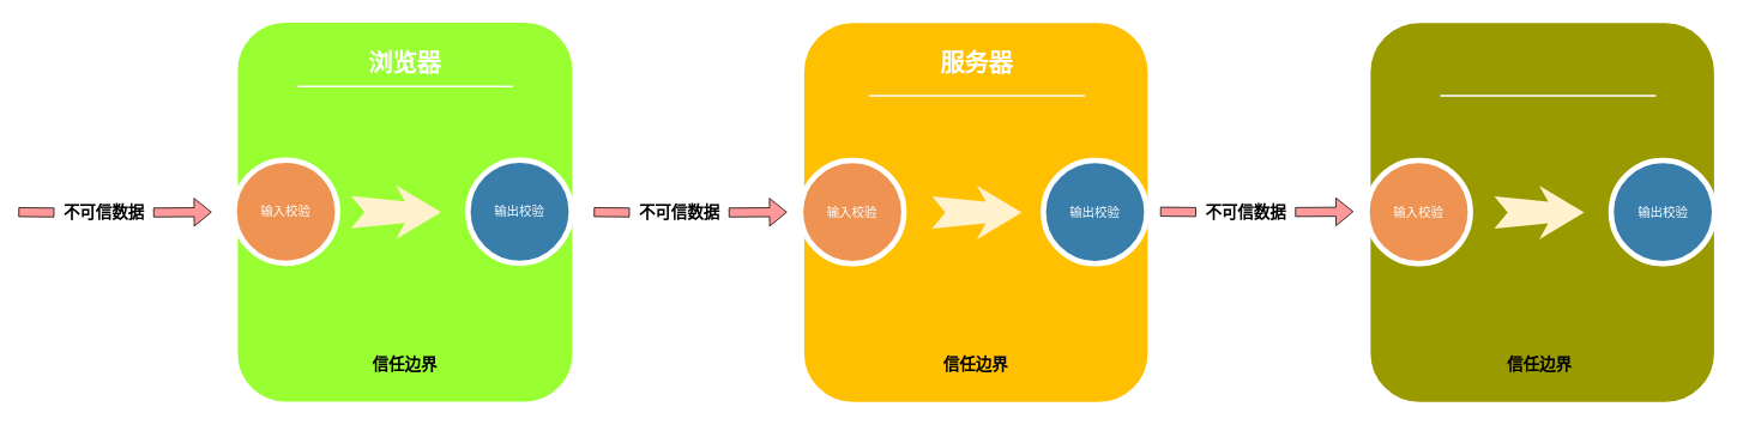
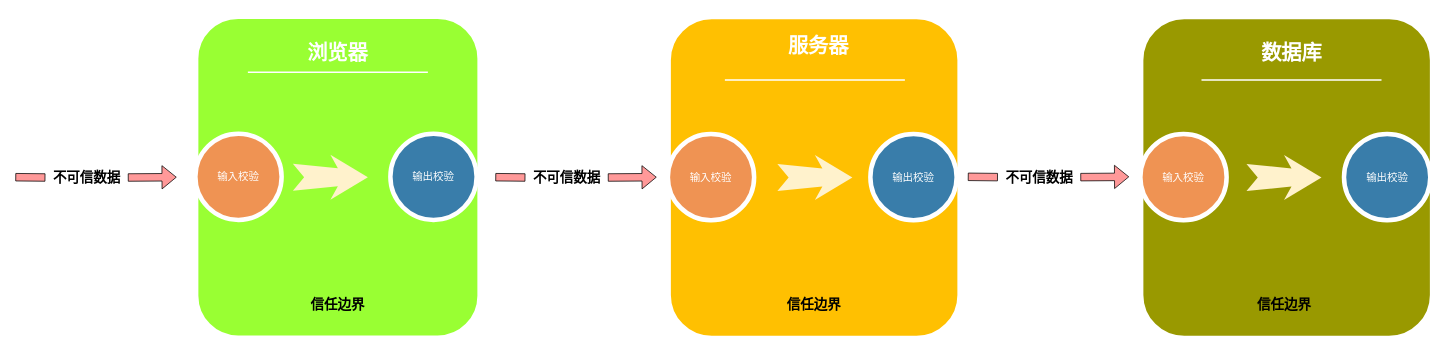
  <mxCell id="0" />
  <mxCell id="1" parent="0" />
  <mxCell id="2" value="" style="whiteSpace=wrap;html=1;rounded=1;shadow=0;strokeWidth=8;fontSize=20;align=center;fillColor=#99FF33;strokeColor=#FFFFFF;" parent="1" vertex="1"><mxGeometry x="260" y="20.5" width="380" height="430" as="geometry" /></mxCell>
  <mxCell id="3" value="浏览器" style="text;html=1;strokeColor=none;fillColor=none;align=center;verticalAlign=middle;whiteSpace=wrap;rounded=0;shadow=0;fontSize=27;fontColor=#FFFFFF;fontStyle=1" parent="1" vertex="1"><mxGeometry x="310" y="40.5" width="280" height="60" as="geometry" /></mxCell>
  <mxCell id="4" value="" style="line;strokeWidth=2;html=1;rounded=0;shadow=0;fontSize=27;align=center;fillColor=none;strokeColor=#FFFFFF;" parent="1" vertex="1"><mxGeometry x="330" y="90.5" width="240" height="10" as="geometry" /></mxCell>
  <mxCell id="5" value="" style="html=1;shadow=0;dashed=0;align=center;verticalAlign=middle;shape=mxgraph.arrows2.stylisedArrow;dy=0.6;dx=40;notch=15;feather=0.4;rounded=0;strokeWidth=1;fontSize=27;strokeColor=none;fillColor=#fff2cc;" parent="1" vertex="1"><mxGeometry x="390" y="205.5" width="100" height="60" as="geometry" /></mxCell>
  <mxCell id="6" value="输出校验" style="ellipse;whiteSpace=wrap;html=1;rounded=0;shadow=0;strokeWidth=6;fontSize=14;align=center;fillColor=#397DAA;strokeColor=#FFFFFF;fontColor=#FFFFFF;" parent="1" vertex="1"><mxGeometry x="520" y="177.5" width="115" height="115" as="geometry" /></mxCell>
  <mxCell id="7" value="输入校验" style="ellipse;whiteSpace=wrap;html=1;rounded=0;shadow=0;strokeWidth=6;fontSize=14;align=center;fillColor=#EF9353;strokeColor=#FFFFFF;fontColor=#FFFFFF;" vertex="1" parent="1"><mxGeometry x="260" y="177.5" width="115" height="115" as="geometry" /></mxCell>
  <mxCell id="8" value="" style="whiteSpace=wrap;html=1;rounded=1;shadow=0;strokeWidth=8;fontSize=20;align=center;fillColor=#FFC001;strokeColor=#FFFFFF;" parent="1" vertex="1"><mxGeometry x="890" y="21" width="390" height="430" as="geometry" /></mxCell>
- <mxCell id="9" value="服务器" style="text;html=1;strokeColor=none;fillColor=none;align=center;verticalAlign=middle;whiteSpace=wrap;rounded=0;shadow=0;fontSize=27;fontColor=#FFFFFF;fontStyle=1" parent="1" vertex="1"><mxGeometry x="946" y="41" width="280" height="60" as="geometry" /></mxCell>
+ <mxCell id="9" value="服务器" style="text;html=1;strokeColor=none;fillColor=none;align=center;verticalAlign=middle;whiteSpace=wrap;rounded=0;shadow=0;fontSize=27;fontColor=#FFFFFF;fontStyle=1" parent="1" vertex="1"><mxGeometry x="951" y="31" width="280" height="60" as="geometry" /></mxCell>
  <mxCell id="10" value="" style="line;strokeWidth=2;html=1;rounded=0;shadow=0;fontSize=27;align=center;fillColor=none;strokeColor=#FFFFFF;" parent="1" vertex="1"><mxGeometry x="966" y="101" width="240" height="10" as="geometry" /></mxCell>
  <mxCell id="11" value="" style="html=1;shadow=0;dashed=0;align=center;verticalAlign=middle;shape=mxgraph.arrows2.stylisedArrow;dy=0.6;dx=40;notch=15;feather=0.4;rounded=0;strokeWidth=1;fontSize=27;strokeColor=none;fillColor=#fff2cc;" parent="1" vertex="1"><mxGeometry x="1036" y="206" width="100" height="60" as="geometry" /></mxCell>
  <mxCell id="12" value="输出校验" style="ellipse;whiteSpace=wrap;html=1;rounded=0;shadow=0;strokeWidth=6;fontSize=14;align=center;fillColor=#397DAA;strokeColor=#FFFFFF;fontColor=#FFFFFF;" vertex="1" parent="1"><mxGeometry x="1160" y="178" width="115" height="115" as="geometry" /></mxCell>
  <mxCell id="13" value="输入校验" style="ellipse;whiteSpace=wrap;html=1;rounded=0;shadow=0;strokeWidth=6;fontSize=14;align=center;fillColor=#EF9353;strokeColor=#FFFFFF;fontColor=#FFFFFF;" vertex="1" parent="1"><mxGeometry x="890" y="178" width="115" height="115" as="geometry" /></mxCell>
  <mxCell id="14" value="" style="whiteSpace=wrap;html=1;rounded=1;shadow=0;strokeWidth=8;fontSize=20;align=center;fillColor=#999900;strokeColor=#FFFFFF;" parent="1" vertex="1"><mxGeometry x="1520" y="21" width="390" height="430" as="geometry" /></mxCell>
+ <mxCell id="15" value="数据库" style="text;html=1;strokeColor=none;fillColor=none;align=center;verticalAlign=middle;whiteSpace=wrap;rounded=0;shadow=0;fontSize=27;fontColor=#FFFFFF;fontStyle=1" parent="1" vertex="1"><mxGeometry x="1581.5" y="41" width="280" height="60" as="geometry" /></mxCell>
  <mxCell id="16" value="" style="line;strokeWidth=2;html=1;rounded=0;shadow=0;fontSize=27;align=center;fillColor=none;strokeColor=#FFFFFF;" parent="1" vertex="1"><mxGeometry x="1601.5" y="101" width="240" height="10" as="geometry" /></mxCell>
  <mxCell id="17" value="输入校验" style="ellipse;whiteSpace=wrap;html=1;rounded=0;shadow=0;strokeWidth=6;fontSize=14;align=center;fillColor=#EF9353;strokeColor=#FFFFFF;fontColor=#FFFFFF;" parent="1" vertex="1"><mxGeometry x="1520" y="178" width="115" height="115" as="geometry" /></mxCell>
  <mxCell id="18" value="输出校验" style="ellipse;whiteSpace=wrap;html=1;rounded=0;shadow=0;strokeWidth=6;fontSize=14;align=center;fillColor=#397DAA;strokeColor=#FFFFFF;fontColor=#FFFFFF;" vertex="1" parent="1"><mxGeometry x="1791.5" y="178" width="115" height="115" as="geometry" /></mxCell>
  <mxCell id="19" value="" style="html=1;shadow=0;dashed=0;align=center;verticalAlign=middle;shape=mxgraph.arrows2.stylisedArrow;dy=0.6;dx=40;notch=15;feather=0.4;rounded=0;strokeWidth=1;fontSize=27;strokeColor=none;fillColor=#fff2cc;" vertex="1" parent="1"><mxGeometry x="1661.5" y="206" width="100" height="60" as="geometry" /></mxCell>
  <mxCell id="20" value="" style="group" vertex="1" connectable="0" parent="1"><mxGeometry x="1290" y="225.5" width="215.0" height="20" as="geometry" /></mxCell>
  <mxCell id="21" value="" style="shape=flexArrow;endArrow=classic;html=1;rounded=0;exitX=1;exitY=0.5;exitDx=0;exitDy=0;entryX=0;entryY=0.5;entryDx=0;entryDy=0;fillColor=#FF9999;startArrow=none;" edge="1" parent="20" source="22"><mxGeometry width="50" height="50" relative="1" as="geometry"><mxPoint y="9.59" as="sourcePoint" /><mxPoint x="215.0" y="9.59" as="targetPoint" /></mxGeometry></mxCell>
  <mxCell id="22" value="&lt;font style=&quot;font-size: 18px&quot;&gt;&lt;b&gt;不可信数据&lt;/b&gt;&lt;/font&gt;" style="text;html=1;align=center;verticalAlign=middle;resizable=0;points=[];autosize=1;strokeColor=none;fillColor=none;" vertex="1" parent="20"><mxGeometry x="40.0" width="110" height="20" as="geometry" /></mxCell>
  <mxCell id="23" value="" style="shape=flexArrow;endArrow=none;html=1;rounded=0;exitX=1;exitY=0.5;exitDx=0;exitDy=0;entryX=0;entryY=0.5;entryDx=0;entryDy=0;fillColor=#FF9999;" edge="1" parent="20" target="22"><mxGeometry width="50" height="50" relative="1" as="geometry"><mxPoint y="9.59" as="sourcePoint" /><mxPoint x="215.0" y="9.59" as="targetPoint" /></mxGeometry></mxCell>
  <mxCell id="24" value="" style="group" vertex="1" connectable="0" parent="1"><mxGeometry x="660" y="226" width="215.0" height="20" as="geometry" /></mxCell>
  <mxCell id="25" value="" style="shape=flexArrow;endArrow=classic;html=1;rounded=0;exitX=1;exitY=0.5;exitDx=0;exitDy=0;entryX=0;entryY=0.5;entryDx=0;entryDy=0;fillColor=#FF9999;startArrow=none;" edge="1" parent="24" source="26"><mxGeometry width="50" height="50" relative="1" as="geometry"><mxPoint y="9.59" as="sourcePoint" /><mxPoint x="215.0" y="9.59" as="targetPoint" /></mxGeometry></mxCell>
  <mxCell id="26" value="&lt;font style=&quot;font-size: 18px&quot;&gt;&lt;b&gt;不可信数据&lt;/b&gt;&lt;/font&gt;" style="text;html=1;align=center;verticalAlign=middle;resizable=0;points=[];autosize=1;strokeColor=none;fillColor=none;" vertex="1" parent="24"><mxGeometry x="40.0" width="110" height="20" as="geometry" /></mxCell>
  <mxCell id="27" value="" style="shape=flexArrow;endArrow=none;html=1;rounded=0;exitX=1;exitY=0.5;exitDx=0;exitDy=0;entryX=0;entryY=0.5;entryDx=0;entryDy=0;fillColor=#FF9999;" edge="1" parent="24" target="26"><mxGeometry width="50" height="50" relative="1" as="geometry"><mxPoint y="9.59" as="sourcePoint" /><mxPoint x="215.0" y="9.59" as="targetPoint" /></mxGeometry></mxCell>
  <mxCell id="28" value="" style="group" vertex="1" connectable="0" parent="1"><mxGeometry x="20" y="226" width="215.0" height="20" as="geometry" /></mxCell>
  <mxCell id="29" value="" style="shape=flexArrow;endArrow=classic;html=1;rounded=0;exitX=1;exitY=0.5;exitDx=0;exitDy=0;entryX=0;entryY=0.5;entryDx=0;entryDy=0;fillColor=#FF9999;startArrow=none;" edge="1" parent="28" source="30"><mxGeometry width="50" height="50" relative="1" as="geometry"><mxPoint y="9.59" as="sourcePoint" /><mxPoint x="215.0" y="9.59" as="targetPoint" /></mxGeometry></mxCell>
  <mxCell id="30" value="&lt;font style=&quot;font-size: 18px&quot;&gt;&lt;b&gt;不可信数据&lt;/b&gt;&lt;/font&gt;" style="text;html=1;align=center;verticalAlign=middle;resizable=0;points=[];autosize=1;strokeColor=none;fillColor=none;" vertex="1" parent="28"><mxGeometry x="40.0" width="110" height="20" as="geometry" /></mxCell>
  <mxCell id="31" value="" style="shape=flexArrow;endArrow=none;html=1;rounded=0;exitX=1;exitY=0.5;exitDx=0;exitDy=0;entryX=0;entryY=0.5;entryDx=0;entryDy=0;fillColor=#FF9999;" edge="1" parent="28" target="30"><mxGeometry width="50" height="50" relative="1" as="geometry"><mxPoint y="9.59" as="sourcePoint" /><mxPoint x="215.0" y="9.59" as="targetPoint" /></mxGeometry></mxCell>
  <mxCell id="32" value="&lt;font style=&quot;font-size: 18px&quot;&gt;&lt;b&gt;信任边界&lt;/b&gt;&lt;/font&gt;" style="text;html=1;strokeColor=none;fillColor=none;align=center;verticalAlign=middle;whiteSpace=wrap;rounded=0;fontSize=18;" vertex="1" parent="1"><mxGeometry x="390" y="391" width="120" height="30" as="geometry" /></mxCell>
  <mxCell id="33" value="&lt;font style=&quot;font-size: 18px&quot;&gt;&lt;b&gt;信任边界&lt;/b&gt;&lt;/font&gt;" style="text;html=1;strokeColor=none;fillColor=none;align=center;verticalAlign=middle;whiteSpace=wrap;rounded=0;fontSize=18;" vertex="1" parent="1"><mxGeometry x="1025" y="391" width="120" height="30" as="geometry" /></mxCell>
  <mxCell id="34" value="&lt;font style=&quot;font-size: 18px&quot;&gt;&lt;b&gt;信任边界&lt;/b&gt;&lt;/font&gt;" style="text;html=1;strokeColor=none;fillColor=none;align=center;verticalAlign=middle;whiteSpace=wrap;rounded=0;fontSize=18;" vertex="1" parent="1"><mxGeometry x="1651.5" y="391" width="120" height="30" as="geometry" /></mxCell>
